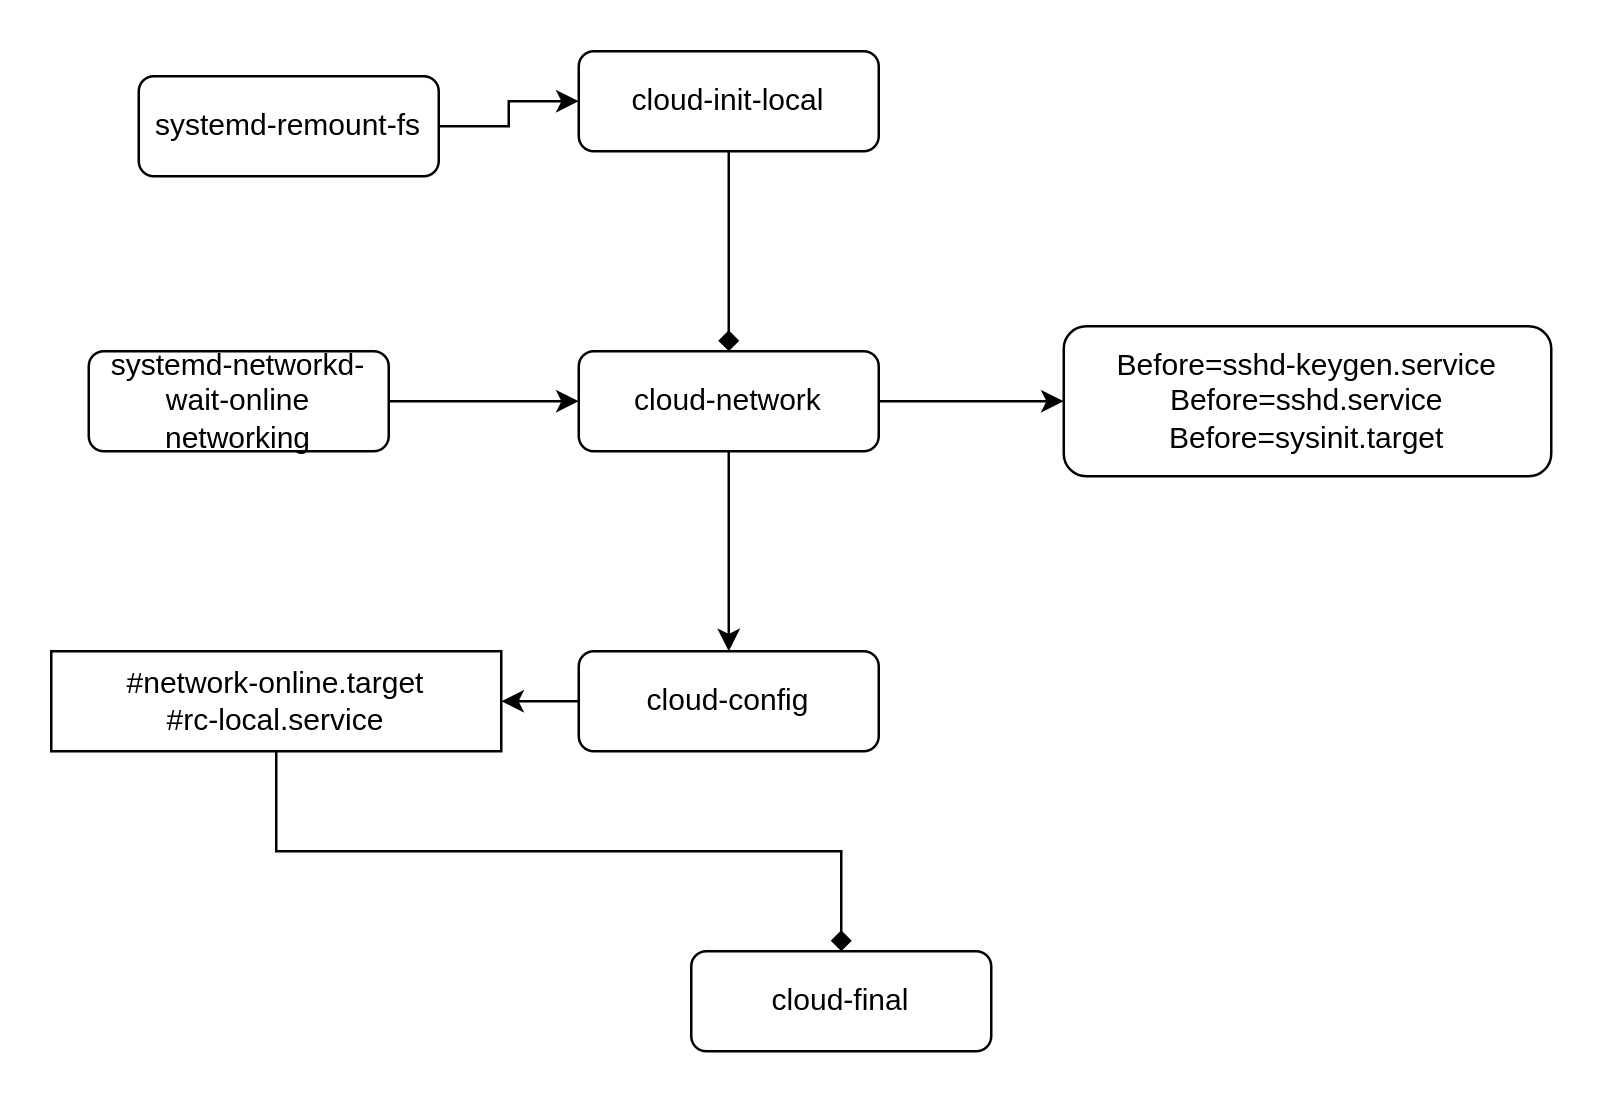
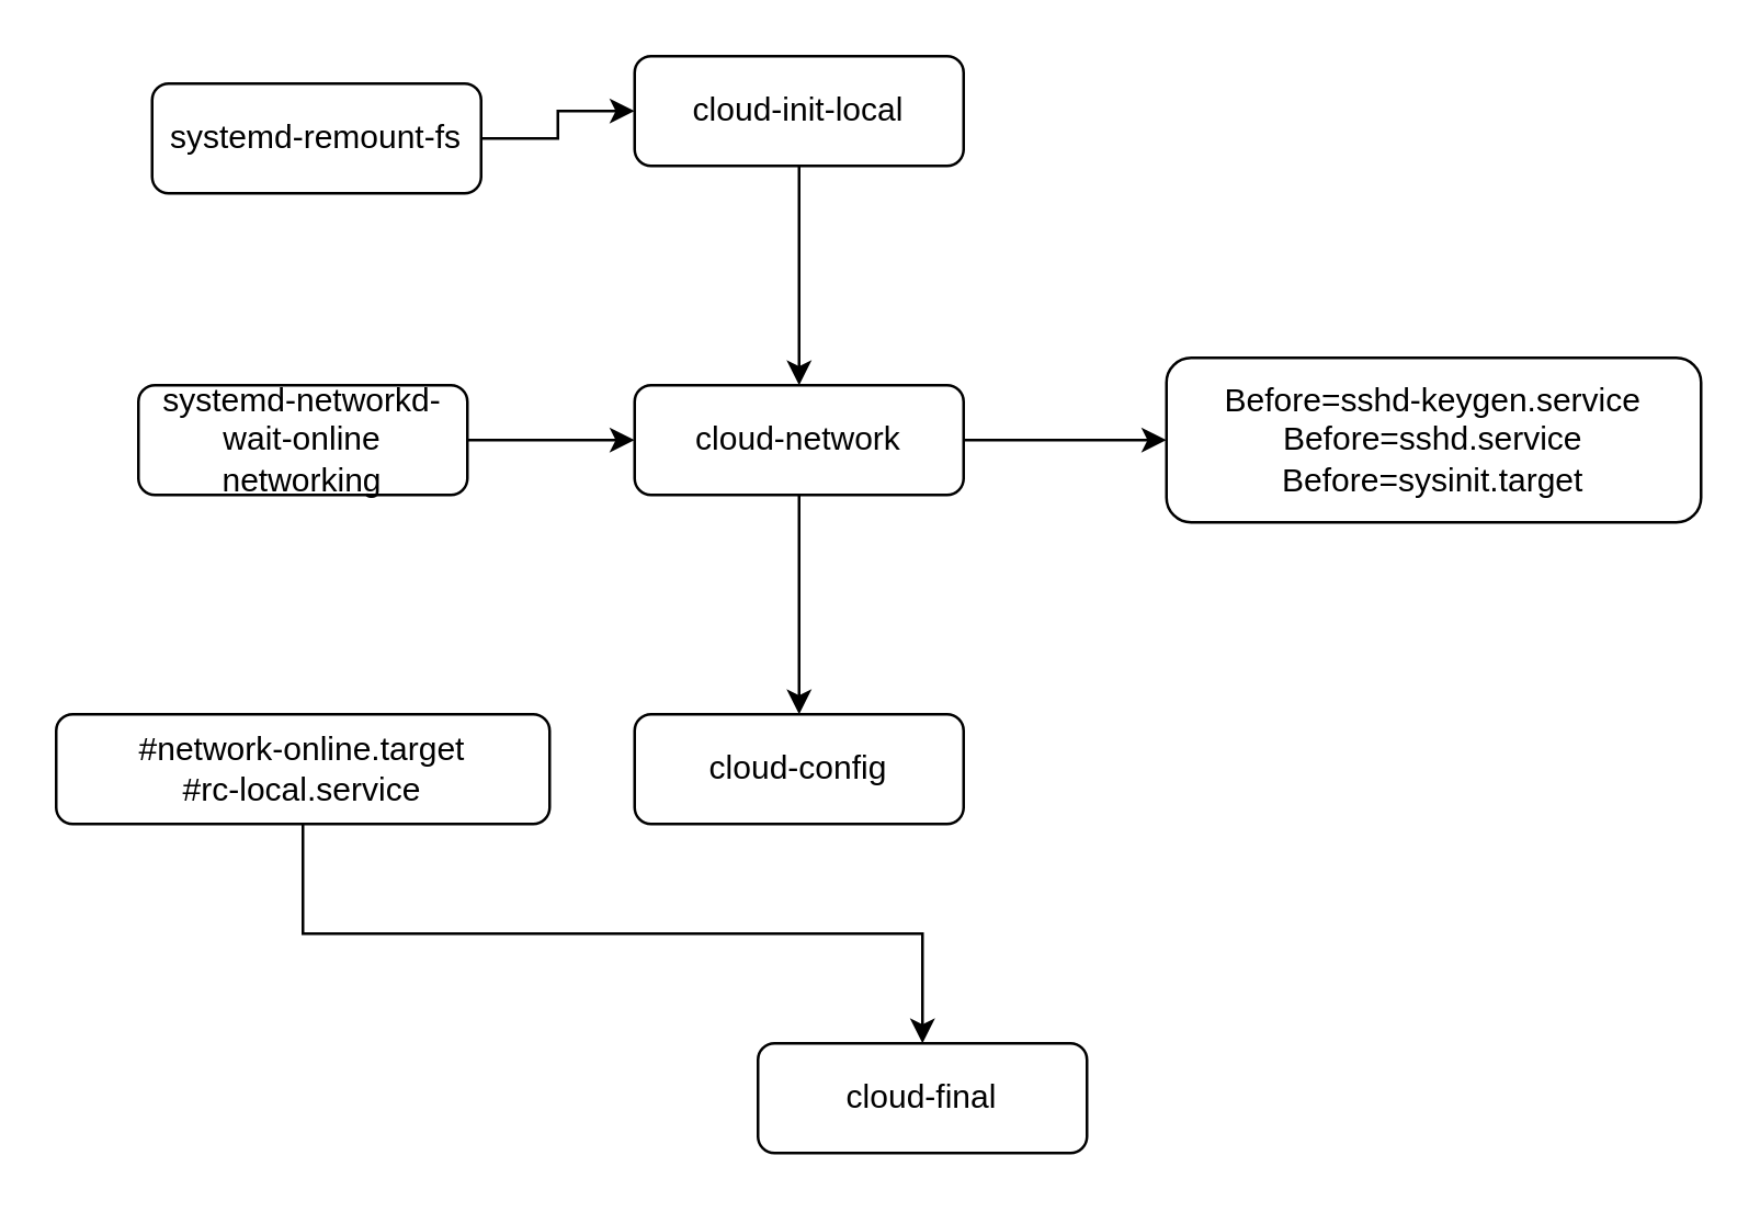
  <mxCell id="0" />
  <mxCell id="1" parent="0" />
  <mxCell id="2" value="" style="edgeStyle=orthogonalEdgeStyle;rounded=0;orthogonalLoop=1;jettySize=auto;html=1;" edge="1" parent="1" source="3" target="5"><mxGeometry relative="1" as="geometry" /></mxCell>
  <mxCell id="3" value="systemd-remount-fs" style="rounded=1;whiteSpace=wrap;html=1;fontSize=12;glass=0;strokeWidth=1;shadow=0;" parent="1" vertex="1"><mxGeometry x="55" y="30" width="120" height="40" as="geometry" /></mxCell>
- <mxCell id="4" value="" style="edgeStyle=orthogonalEdgeStyle;rounded=0;orthogonalLoop=1;jettySize=auto;html=1;endArrow=diamond;" edge="1" parent="1" source="5" target="8"><mxGeometry relative="1" as="geometry" /></mxCell>
+ <mxCell id="4" value="" style="edgeStyle=orthogonalEdgeStyle;rounded=0;orthogonalLoop=1;jettySize=auto;html=1;" edge="1" parent="1" source="5" target="8"><mxGeometry relative="1" as="geometry" /></mxCell>
  <mxCell id="5" value="cloud-init-local" style="rounded=1;whiteSpace=wrap;html=1;fontSize=12;glass=0;strokeWidth=1;shadow=0;" vertex="1" parent="1"><mxGeometry x="231" y="20" width="120" height="40" as="geometry" /></mxCell>
  <mxCell id="6" value="" style="edgeStyle=orthogonalEdgeStyle;rounded=0;orthogonalLoop=1;jettySize=auto;html=1;" edge="1" parent="1" source="8" target="10"><mxGeometry relative="1" as="geometry" /></mxCell>
  <mxCell id="7" style="edgeStyle=orthogonalEdgeStyle;rounded=0;orthogonalLoop=1;jettySize=auto;html=1;entryX=0;entryY=0.5;entryDx=0;entryDy=0;" edge="1" parent="1" source="8" target="14"><mxGeometry relative="1" as="geometry" /></mxCell>
  <mxCell id="8" value="cloud-network" style="rounded=1;whiteSpace=wrap;html=1;fontSize=12;glass=0;strokeWidth=1;shadow=0;" vertex="1" parent="1"><mxGeometry x="231" y="140" width="120" height="40" as="geometry" /></mxCell>
- <mxCell id="9" style="edgeStyle=orthogonalEdgeStyle;rounded=0;orthogonalLoop=1;jettySize=auto;html=1;exitX=0;exitY=0.5;exitDx=0;exitDy=0;entryX=1;entryY=0.5;entryDx=0;entryDy=0;" edge="1" parent="1" source="10" target="16"><mxGeometry relative="1" as="geometry" /></mxCell>
  <mxCell id="10" value="cloud-config" style="rounded=1;whiteSpace=wrap;html=1;fontSize=12;glass=0;strokeWidth=1;shadow=0;" vertex="1" parent="1"><mxGeometry x="231" y="260" width="120" height="40" as="geometry" /></mxCell>
  <mxCell id="11" value="cloud-final" style="rounded=1;whiteSpace=wrap;html=1;fontSize=12;glass=0;strokeWidth=1;shadow=0;" vertex="1" parent="1"><mxGeometry x="276" y="380" width="120" height="40" as="geometry" /></mxCell>
  <mxCell id="12" style="edgeStyle=orthogonalEdgeStyle;rounded=0;orthogonalLoop=1;jettySize=auto;html=1;exitX=1;exitY=0.5;exitDx=0;exitDy=0;" edge="1" parent="1" source="13" target="8"><mxGeometry relative="1" as="geometry" /></mxCell>
- <mxCell id="13" value="systemd-networkd-wait-online&lt;br&gt;networking" style="rounded=1;whiteSpace=wrap;html=1;fontSize=12;glass=0;strokeWidth=1;shadow=0;" vertex="1" parent="1"><mxGeometry x="35" y="140" width="120" height="40" as="geometry" /></mxCell>
+ <mxCell id="13" value="systemd-networkd-wait-online&lt;br&gt;networking" style="rounded=1;whiteSpace=wrap;html=1;fontSize=12;glass=0;strokeWidth=1;shadow=0;" vertex="1" parent="1"><mxGeometry x="50" y="140" width="120" height="40" as="geometry" /></mxCell>
  <mxCell id="14" value="&lt;div&gt;&lt;span&gt; &lt;/span&gt;Before=sshd-keygen.service&lt;/div&gt;&lt;div&gt;&lt;span&gt; &lt;/span&gt;Before=sshd.service&lt;/div&gt;&lt;div&gt;&lt;span&gt; &lt;/span&gt;Before=sysinit.target&lt;/div&gt;" style="rounded=1;whiteSpace=wrap;html=1;fontSize=12;glass=0;strokeWidth=1;shadow=0;" vertex="1" parent="1"><mxGeometry x="425" y="130" width="195" height="60" as="geometry" /></mxCell>
- <mxCell id="15" style="edgeStyle=orthogonalEdgeStyle;rounded=0;orthogonalLoop=1;jettySize=auto;html=1;exitX=0.5;exitY=1;exitDx=0;exitDy=0;entryX=0.5;entryY=0;entryDx=0;entryDy=0;endArrow=diamond;" edge="1" parent="1" source="16" target="11"><mxGeometry relative="1" as="geometry" /></mxCell>
- <mxCell id="16" value="&lt;div&gt;&lt;span&gt;   &lt;/span&gt;#network-online.target&lt;/div&gt;&lt;div&gt;&lt;span&gt;   &lt;/span&gt;#rc-local.service&lt;/div&gt;" style="whiteSpace=wrap;html=1;fontSize=12;glass=0;strokeWidth=1;shadow=0;rounded=0;" vertex="1" parent="1"><mxGeometry x="20" y="260" width="180" height="40" as="geometry" /></mxCell>
+ <mxCell id="15" style="edgeStyle=orthogonalEdgeStyle;rounded=0;orthogonalLoop=1;jettySize=auto;html=1;exitX=0.5;exitY=1;exitDx=0;exitDy=0;entryX=0.5;entryY=0;entryDx=0;entryDy=0;" edge="1" parent="1" source="16" target="11"><mxGeometry relative="1" as="geometry" /></mxCell>
+ <mxCell id="16" value="&lt;div&gt;&lt;span&gt;   &lt;/span&gt;#network-online.target&lt;/div&gt;&lt;div&gt;&lt;span&gt;   &lt;/span&gt;#rc-local.service&lt;/div&gt;" style="rounded=1;whiteSpace=wrap;html=1;fontSize=12;glass=0;strokeWidth=1;shadow=0;" vertex="1" parent="1"><mxGeometry x="20" y="260" width="180" height="40" as="geometry" /></mxCell>
